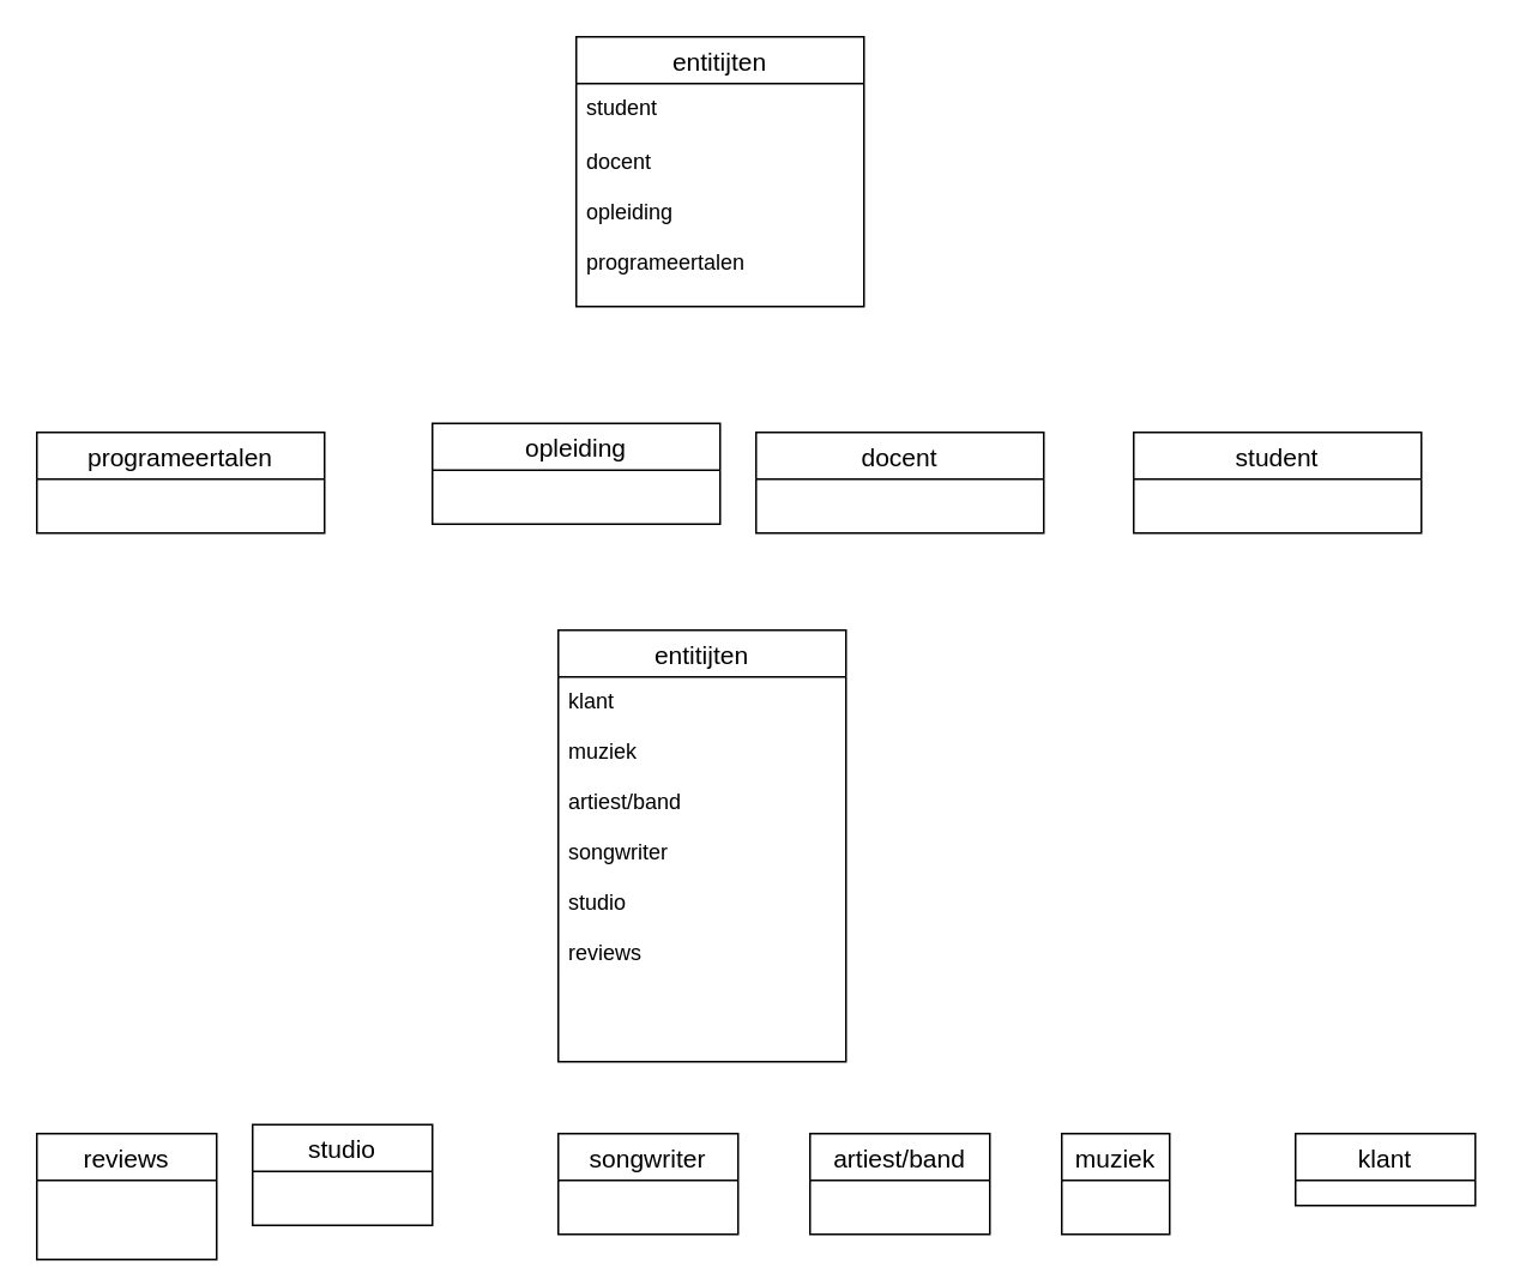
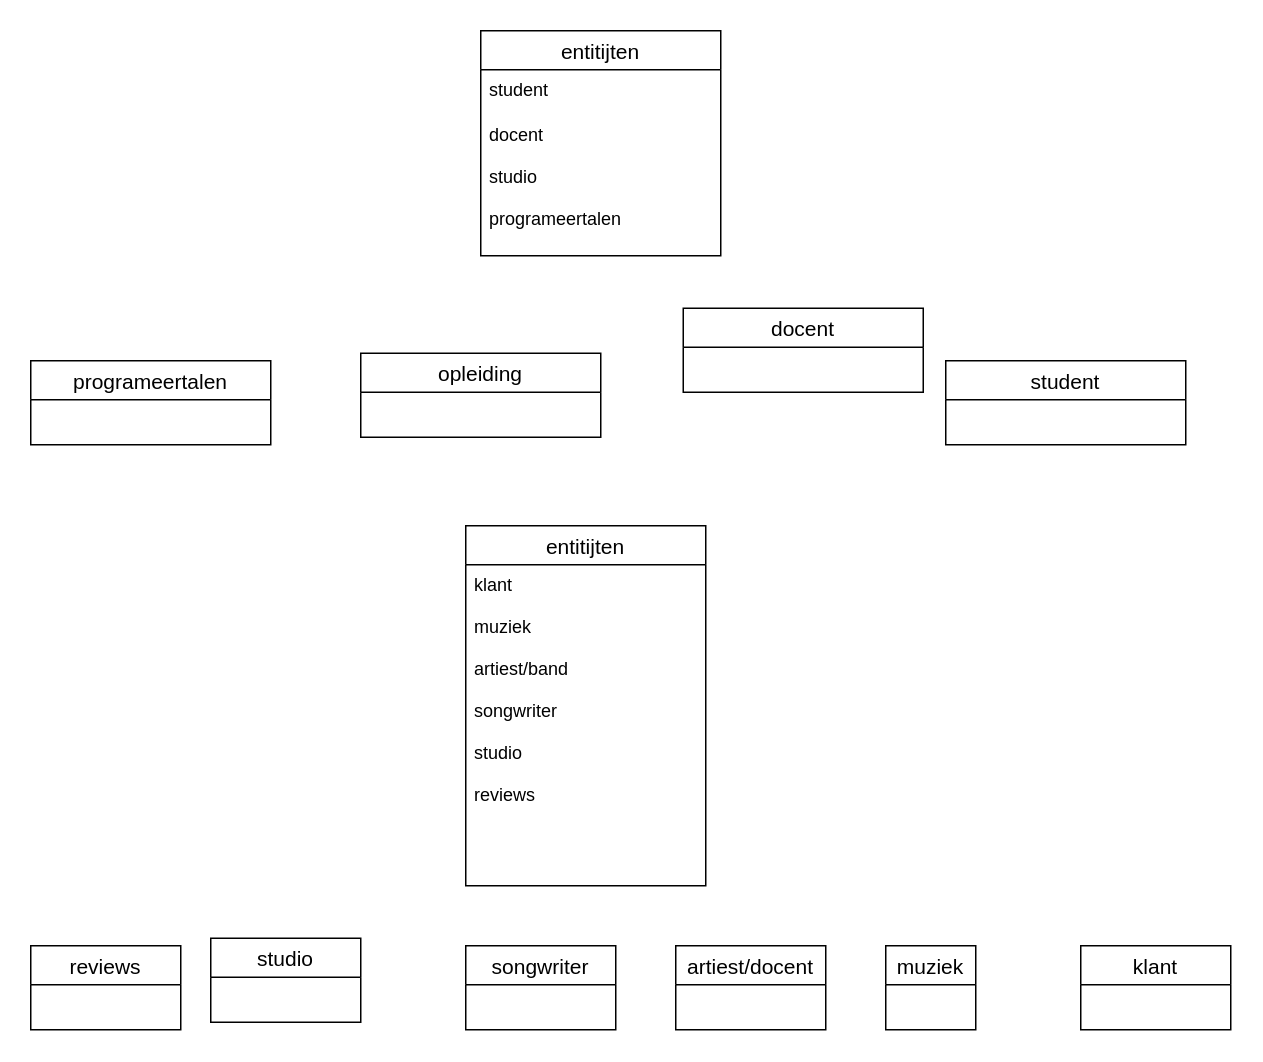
  <mxCell id="0" />
  <mxCell id="1" parent="0" />
  <mxCell id="2" value="entitijten" style="swimlane;fontStyle=0;childLayout=stackLayout;horizontal=1;startSize=26;horizontalStack=0;resizeParent=1;resizeParentMax=0;resizeLast=0;collapsible=1;marginBottom=0;align=center;fontSize=14;" vertex="1" parent="1"><mxGeometry x="320" width="160" height="150" as="geometry" y="20" /></mxCell>
  <mxCell id="3" value="student" style="text;strokeColor=none;fillColor=none;spacingLeft=4;spacingRight=4;overflow=hidden;rotatable=0;points=[[0,0.5],[1,0.5]];portConstraint=eastwest;fontSize=12;" vertex="1" parent="2"><mxGeometry y="26" width="160" height="30" as="geometry" /></mxCell>
- <mxCell id="4" value="docent&#10;&#10;opleiding&#10;&#10;programeertalen" style="text;strokeColor=none;fillColor=none;spacingLeft=4;spacingRight=4;overflow=hidden;rotatable=0;points=[[0,0.5],[1,0.5]];portConstraint=eastwest;fontSize=12;" vertex="1" parent="2"><mxGeometry y="56" width="160" height="94" as="geometry" /></mxCell>
+ <mxCell id="4" value="docent&#10;&#10;studio&#10;&#10;programeertalen" style="text;strokeColor=none;fillColor=none;spacingLeft=4;spacingRight=4;overflow=hidden;rotatable=0;points=[[0,0.5],[1,0.5]];portConstraint=eastwest;fontSize=12;" vertex="1" parent="2"><mxGeometry y="56" width="160" height="94" as="geometry" /></mxCell>
  <mxCell id="5" value="student" style="swimlane;fontStyle=0;childLayout=stackLayout;horizontal=1;startSize=26;horizontalStack=0;resizeParent=1;resizeParentMax=0;resizeLast=0;collapsible=1;marginBottom=0;align=center;fontSize=14;" vertex="1" parent="1"><mxGeometry x="630" y="240" width="160" height="56" as="geometry" /></mxCell>
- <mxCell id="6" value="docent" style="swimlane;fontStyle=0;childLayout=stackLayout;horizontal=1;startSize=26;horizontalStack=0;resizeParent=1;resizeParentMax=0;resizeLast=0;collapsible=1;marginBottom=0;align=center;fontSize=14;" vertex="1" parent="1"><mxGeometry x="420" y="240" width="160" height="56" as="geometry" /></mxCell>
+ <mxCell id="6" value="docent" style="swimlane;fontStyle=0;childLayout=stackLayout;horizontal=1;startSize=26;horizontalStack=0;resizeParent=1;resizeParentMax=0;resizeLast=0;collapsible=1;marginBottom=0;align=center;fontSize=14;" vertex="1" parent="1"><mxGeometry x="455" y="205" width="160" height="56" as="geometry" /></mxCell>
  <mxCell id="7" value="opleiding" style="swimlane;fontStyle=0;childLayout=stackLayout;horizontal=1;startSize=26;horizontalStack=0;resizeParent=1;resizeParentMax=0;resizeLast=0;collapsible=1;marginBottom=0;align=center;fontSize=14;" vertex="1" parent="1"><mxGeometry x="240" y="235" width="160" height="56" as="geometry" /></mxCell>
  <mxCell id="8" value="programeertalen" style="swimlane;fontStyle=0;childLayout=stackLayout;horizontal=1;startSize=26;horizontalStack=0;resizeParent=1;resizeParentMax=0;resizeLast=0;collapsible=1;marginBottom=0;align=center;fontSize=14;" vertex="1" parent="1"><mxGeometry x="20" y="240" width="160" height="56" as="geometry" /></mxCell>
  <mxCell id="9" value="entitijten" style="swimlane;fontStyle=0;childLayout=stackLayout;horizontal=1;startSize=26;horizontalStack=0;resizeParent=1;resizeParentMax=0;resizeLast=0;collapsible=1;marginBottom=0;align=center;fontSize=14;" vertex="1" parent="1"><mxGeometry x="310" y="350" width="160" height="240" as="geometry" /></mxCell>
  <mxCell id="10" value="klant&#10;&#10;muziek &#10;&#10;artiest/band &#10;&#10;songwriter&#10;&#10;studio&#10;&#10;reviews&#10;" style="text;strokeColor=none;fillColor=none;spacingLeft=4;spacingRight=4;overflow=hidden;rotatable=0;points=[[0,0.5],[1,0.5]];portConstraint=eastwest;fontSize=12;" vertex="1" parent="9"><mxGeometry y="26" width="160" height="214" as="geometry" /></mxCell>
- <mxCell id="11" value="klant" style="swimlane;fontStyle=0;childLayout=stackLayout;horizontal=1;startSize=26;horizontalStack=0;resizeParent=1;resizeParentMax=0;resizeLast=0;collapsible=1;marginBottom=0;align=center;fontSize=14;" vertex="1" parent="1"><mxGeometry x="720" y="630" width="100" height="40" as="geometry" /></mxCell>
+ <mxCell id="11" value="klant" style="swimlane;fontStyle=0;childLayout=stackLayout;horizontal=1;startSize=26;horizontalStack=0;resizeParent=1;resizeParentMax=0;resizeLast=0;collapsible=1;marginBottom=0;align=center;fontSize=14;" vertex="1" parent="1"><mxGeometry x="720" y="630" width="100" height="56" as="geometry" /></mxCell>
  <mxCell id="12" value="muziek" style="swimlane;fontStyle=0;childLayout=stackLayout;horizontal=1;startSize=26;horizontalStack=0;resizeParent=1;resizeParentMax=0;resizeLast=0;collapsible=1;marginBottom=0;align=center;fontSize=14;" vertex="1" parent="1"><mxGeometry x="590" y="630" width="60" height="56" as="geometry" /></mxCell>
- <mxCell id="13" value="artiest/band" style="swimlane;fontStyle=0;childLayout=stackLayout;horizontal=1;startSize=26;horizontalStack=0;resizeParent=1;resizeParentMax=0;resizeLast=0;collapsible=1;marginBottom=0;align=center;fontSize=14;" vertex="1" parent="1"><mxGeometry x="450" y="630" width="100" height="56" as="geometry" /></mxCell>
+ <mxCell id="13" value="artiest/docent" style="swimlane;fontStyle=0;childLayout=stackLayout;horizontal=1;startSize=26;horizontalStack=0;resizeParent=1;resizeParentMax=0;resizeLast=0;collapsible=1;marginBottom=0;align=center;fontSize=14;" vertex="1" parent="1"><mxGeometry x="450" y="630" width="100" height="56" as="geometry" /></mxCell>
  <mxCell id="14" value="songwriter" style="swimlane;fontStyle=0;childLayout=stackLayout;horizontal=1;startSize=26;horizontalStack=0;resizeParent=1;resizeParentMax=0;resizeLast=0;collapsible=1;marginBottom=0;align=center;fontSize=14;" vertex="1" parent="1"><mxGeometry x="310" y="630" width="100" height="56" as="geometry" /></mxCell>
  <mxCell id="15" value="studio" style="swimlane;fontStyle=0;childLayout=stackLayout;horizontal=1;startSize=26;horizontalStack=0;resizeParent=1;resizeParentMax=0;resizeLast=0;collapsible=1;marginBottom=0;align=center;fontSize=14;" vertex="1" parent="1"><mxGeometry x="140" y="625" width="100" height="56" as="geometry" /></mxCell>
- <mxCell id="16" value="reviews" style="swimlane;fontStyle=0;childLayout=stackLayout;horizontal=1;startSize=26;horizontalStack=0;resizeParent=1;resizeParentMax=0;resizeLast=0;collapsible=1;marginBottom=0;align=center;fontSize=14;" vertex="1" parent="1"><mxGeometry x="20" y="630" width="100" height="70" as="geometry" /></mxCell>
+ <mxCell id="16" value="reviews" style="swimlane;fontStyle=0;childLayout=stackLayout;horizontal=1;startSize=26;horizontalStack=0;resizeParent=1;resizeParentMax=0;resizeLast=0;collapsible=1;marginBottom=0;align=center;fontSize=14;" vertex="1" parent="1"><mxGeometry x="20" y="630" width="100" height="56" as="geometry" /></mxCell>
